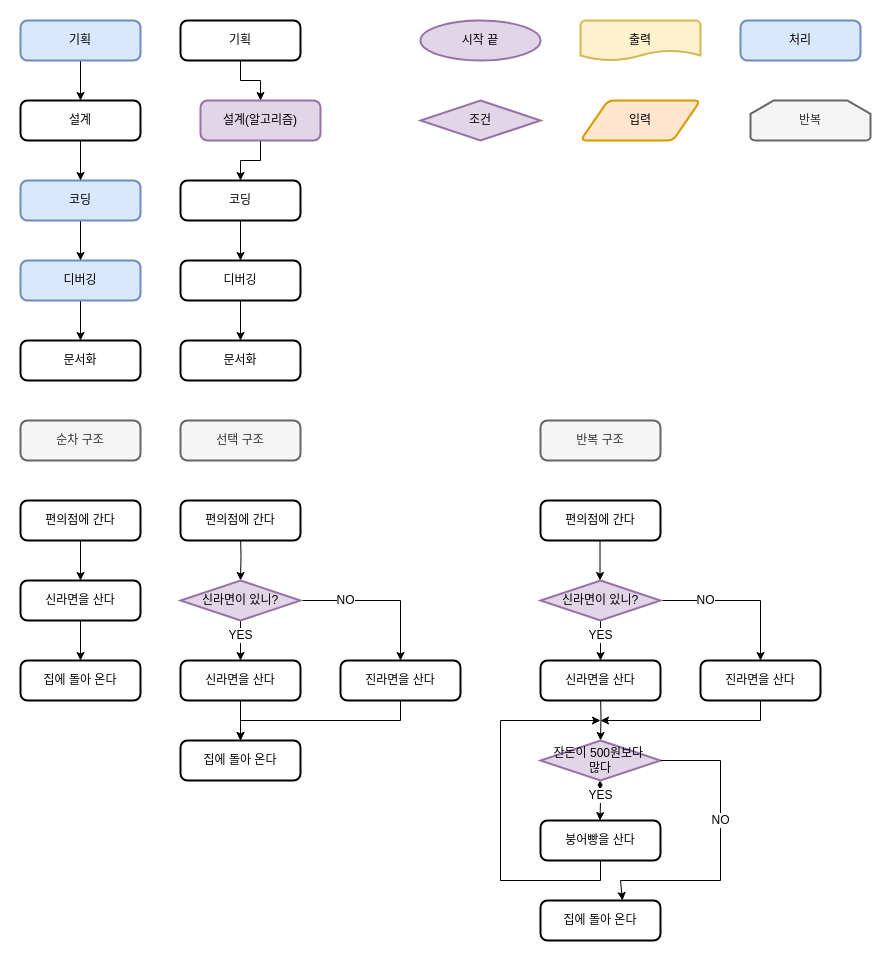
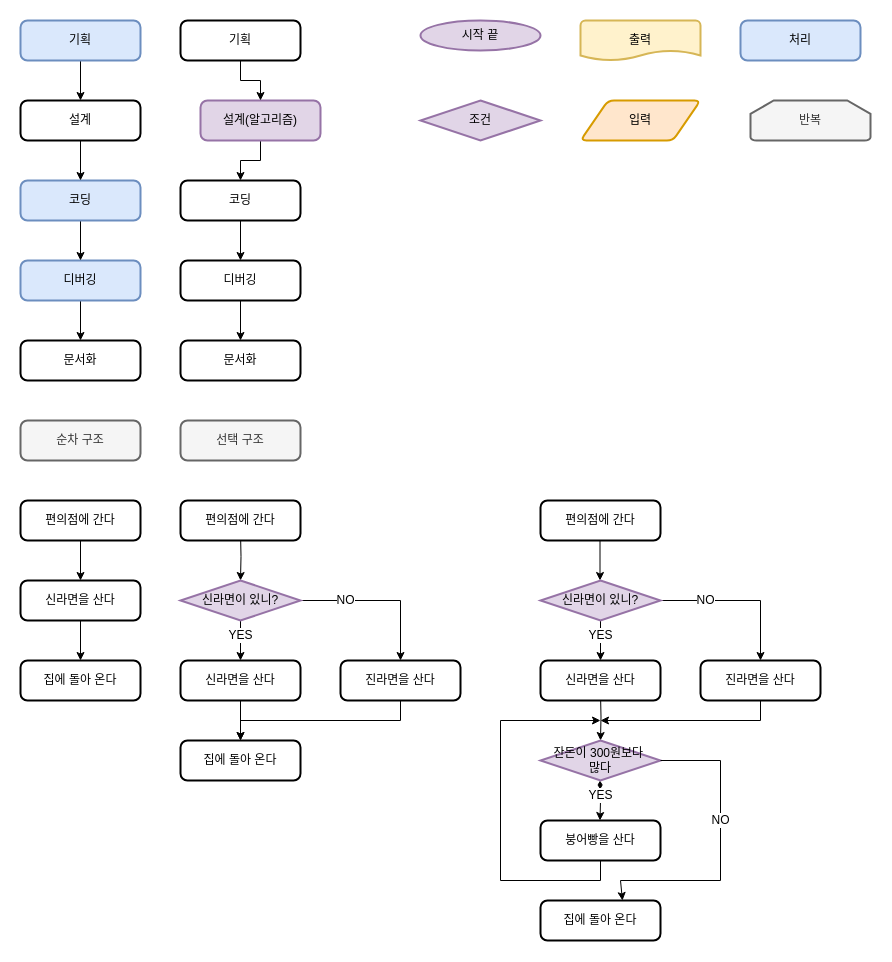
  <mxCell id="0" />
  <mxCell id="1" parent="0" />
  <mxCell id="2" value="" style="edgeStyle=orthogonalEdgeStyle;rounded=0;orthogonalLoop=1;jettySize=auto;html=1;startArrow=diamondThin;startFill=1;entryX=0.5;entryY=0;entryDx=0;entryDy=0;entryPerimeter=0;" edge="1" parent="1"><mxGeometry relative="1" as="geometry"><mxPoint x="599.5" y="531" as="sourcePoint" /><mxPoint x="599.5" y="580" as="targetPoint" /><Array as="points" /></mxGeometry></mxCell>
  <mxCell id="3" value="문서화" style="rounded=1;whiteSpace=wrap;html=1;absoluteArcSize=1;arcSize=14;strokeWidth=2;" vertex="1" parent="1"><mxGeometry x="20" y="340" width="120" height="40" as="geometry" /></mxCell>
  <mxCell id="4" value="" style="edgeStyle=orthogonalEdgeStyle;rounded=0;orthogonalLoop=1;jettySize=auto;html=1;" edge="1" parent="1" source="5" target="3"><mxGeometry relative="1" as="geometry" /></mxCell>
  <mxCell id="5" value="디버깅" style="rounded=1;whiteSpace=wrap;html=1;absoluteArcSize=1;arcSize=14;strokeWidth=2;fillColor=#dae8fc;strokeColor=#6c8ebf;" vertex="1" parent="1"><mxGeometry x="20" y="260" width="120" height="40" as="geometry" /></mxCell>
  <mxCell id="6" value="" style="edgeStyle=orthogonalEdgeStyle;rounded=0;orthogonalLoop=1;jettySize=auto;html=1;" edge="1" parent="1" source="7" target="5"><mxGeometry relative="1" as="geometry" /></mxCell>
  <mxCell id="7" value="코딩" style="rounded=1;whiteSpace=wrap;html=1;absoluteArcSize=1;arcSize=14;strokeWidth=2;fillColor=#dae8fc;strokeColor=#6c8ebf;" vertex="1" parent="1"><mxGeometry x="20" y="180" width="120" height="40" as="geometry" /></mxCell>
  <mxCell id="8" value="" style="edgeStyle=orthogonalEdgeStyle;rounded=0;orthogonalLoop=1;jettySize=auto;html=1;" edge="1" parent="1" source="9" target="7"><mxGeometry relative="1" as="geometry" /></mxCell>
  <mxCell id="9" value="설계" style="rounded=1;whiteSpace=wrap;html=1;absoluteArcSize=1;arcSize=14;strokeWidth=2;" vertex="1" parent="1"><mxGeometry x="20" y="100" width="120" height="40" as="geometry" /></mxCell>
  <mxCell id="10" value="" style="edgeStyle=orthogonalEdgeStyle;rounded=0;orthogonalLoop=1;jettySize=auto;html=1;" edge="1" parent="1" source="11" target="9"><mxGeometry relative="1" as="geometry" /></mxCell>
  <mxCell id="11" value="기획" style="rounded=1;whiteSpace=wrap;html=1;absoluteArcSize=1;arcSize=14;strokeWidth=2;fillColor=#dae8fc;strokeColor=#6c8ebf;" vertex="1" parent="1"><mxGeometry x="20" y="20" width="120" height="40" as="geometry" /></mxCell>
  <mxCell id="12" value="문서화" style="rounded=1;whiteSpace=wrap;html=1;absoluteArcSize=1;arcSize=14;strokeWidth=2;" vertex="1" parent="1"><mxGeometry x="180" y="340" width="120" height="40" as="geometry" /></mxCell>
  <mxCell id="13" value="" style="edgeStyle=orthogonalEdgeStyle;rounded=0;orthogonalLoop=1;jettySize=auto;html=1;" edge="1" parent="1" source="14" target="12"><mxGeometry relative="1" as="geometry" /></mxCell>
  <mxCell id="14" value="디버깅" style="rounded=1;whiteSpace=wrap;html=1;absoluteArcSize=1;arcSize=14;strokeWidth=2;" vertex="1" parent="1"><mxGeometry x="180" y="260" width="120" height="40" as="geometry" /></mxCell>
  <mxCell id="15" value="" style="edgeStyle=orthogonalEdgeStyle;rounded=0;orthogonalLoop=1;jettySize=auto;html=1;" edge="1" parent="1" source="16" target="14"><mxGeometry relative="1" as="geometry" /></mxCell>
  <mxCell id="16" value="코딩" style="rounded=1;whiteSpace=wrap;html=1;absoluteArcSize=1;arcSize=14;strokeWidth=2;" vertex="1" parent="1"><mxGeometry x="180" y="180" width="120" height="40" as="geometry" /></mxCell>
  <mxCell id="17" value="" style="edgeStyle=orthogonalEdgeStyle;rounded=0;orthogonalLoop=1;jettySize=auto;html=1;" edge="1" parent="1" source="18" target="16"><mxGeometry relative="1" as="geometry" /></mxCell>
  <mxCell id="18" value="설계(알고리즘)" style="rounded=1;whiteSpace=wrap;html=1;absoluteArcSize=1;arcSize=14;strokeWidth=2;fillColor=#e1d5e7;strokeColor=#9673a6;" vertex="1" parent="1"><mxGeometry x="200" y="100" width="120" height="40" as="geometry" /></mxCell>
  <mxCell id="19" value="" style="edgeStyle=orthogonalEdgeStyle;rounded=0;orthogonalLoop=1;jettySize=auto;html=1;" edge="1" parent="1" source="20" target="18"><mxGeometry relative="1" as="geometry" /></mxCell>
  <mxCell id="20" value="기획" style="rounded=1;whiteSpace=wrap;html=1;absoluteArcSize=1;arcSize=14;strokeWidth=2;" vertex="1" parent="1"><mxGeometry x="180" y="20" width="120" height="40" as="geometry" /></mxCell>
  <mxCell id="21" value="집에 돌아 온다" style="rounded=1;whiteSpace=wrap;html=1;absoluteArcSize=1;arcSize=14;strokeWidth=2;" vertex="1" parent="1"><mxGeometry x="20" y="660" width="120" height="40" as="geometry" /></mxCell>
  <mxCell id="22" value="" style="edgeStyle=orthogonalEdgeStyle;rounded=0;orthogonalLoop=1;jettySize=auto;html=1;" edge="1" parent="1" source="23" target="21"><mxGeometry relative="1" as="geometry" /></mxCell>
  <mxCell id="23" value="신라면을 산다" style="rounded=1;whiteSpace=wrap;html=1;absoluteArcSize=1;arcSize=14;strokeWidth=2;" vertex="1" parent="1"><mxGeometry x="20" y="580" width="120" height="40" as="geometry" /></mxCell>
  <mxCell id="24" value="" style="edgeStyle=orthogonalEdgeStyle;rounded=0;orthogonalLoop=1;jettySize=auto;html=1;" edge="1" parent="1" source="25" target="23"><mxGeometry relative="1" as="geometry" /></mxCell>
  <mxCell id="25" value="편의점에 간다" style="rounded=1;whiteSpace=wrap;html=1;absoluteArcSize=1;arcSize=14;strokeWidth=2;" vertex="1" parent="1"><mxGeometry x="20" y="500" width="120" height="40" as="geometry" /></mxCell>
  <mxCell id="26" value="순차 구조" style="rounded=1;whiteSpace=wrap;html=1;absoluteArcSize=1;arcSize=14;strokeWidth=2;fillColor=#f5f5f5;fontColor=#333333;strokeColor=#666666;" vertex="1" parent="1"><mxGeometry x="20" y="420" width="120" height="40" as="geometry" /></mxCell>
  <mxCell id="27" value="선택 구조" style="rounded=1;whiteSpace=wrap;html=1;absoluteArcSize=1;arcSize=14;strokeWidth=2;fillColor=#f5f5f5;fontColor=#333333;strokeColor=#666666;" vertex="1" parent="1"><mxGeometry x="180" y="420" width="120" height="40" as="geometry" /></mxCell>
  <mxCell id="28" value="" style="edgeStyle=orthogonalEdgeStyle;rounded=0;orthogonalLoop=1;jettySize=auto;html=1;startArrow=diamondThin;startFill=1;entryX=0.5;entryY=0;entryDx=0;entryDy=0;entryPerimeter=0;" edge="1" parent="1" target="32"><mxGeometry relative="1" as="geometry"><mxPoint x="240" y="531" as="sourcePoint" /><mxPoint x="240" y="571" as="targetPoint" /><Array as="points" /></mxGeometry></mxCell>
  <mxCell id="29" value="편의점에 간다" style="rounded=1;whiteSpace=wrap;html=1;absoluteArcSize=1;arcSize=14;strokeWidth=2;" vertex="1" parent="1"><mxGeometry x="180" y="500" width="120" height="40" as="geometry" /></mxCell>
  <mxCell id="30" value="" style="edgeStyle=orthogonalEdgeStyle;rounded=0;orthogonalLoop=1;jettySize=auto;html=1;entryX=0.5;entryY=0;entryDx=0;entryDy=0;" edge="1" parent="1" source="32" target="37"><mxGeometry relative="1" as="geometry"><mxPoint x="410" y="580" as="targetPoint" /></mxGeometry></mxCell>
  <mxCell id="31" value="" style="edgeStyle=orthogonalEdgeStyle;rounded=0;orthogonalLoop=1;jettySize=auto;html=1;" edge="1" parent="1" source="32" target="35"><mxGeometry relative="1" as="geometry" /></mxCell>
  <mxCell id="32" value="신라면이 있니?" style="strokeWidth=2;html=1;shape=mxgraph.flowchart.decision;whiteSpace=wrap;fillColor=#e1d5e7;strokeColor=#9673a6;" vertex="1" parent="1"><mxGeometry x="180" y="580" width="120" height="40" as="geometry" /></mxCell>
  <mxCell id="33" value="" style="edgeStyle=orthogonalEdgeStyle;rounded=0;orthogonalLoop=1;jettySize=auto;html=1;" edge="1" parent="1" source="35" target="36"><mxGeometry relative="1" as="geometry" /></mxCell>
  <mxCell id="34" value="" style="edgeStyle=orthogonalEdgeStyle;rounded=0;orthogonalLoop=1;jettySize=auto;html=1;" edge="1" parent="1" source="35" target="36"><mxGeometry relative="1" as="geometry" /></mxCell>
  <mxCell id="35" value="신라면을 산다" style="rounded=1;whiteSpace=wrap;html=1;absoluteArcSize=1;arcSize=14;strokeWidth=2;" vertex="1" parent="1"><mxGeometry x="180" y="660" width="120" height="40" as="geometry" /></mxCell>
  <mxCell id="36" value="집에 돌아 온다" style="rounded=1;whiteSpace=wrap;html=1;absoluteArcSize=1;arcSize=14;strokeWidth=2;" vertex="1" parent="1"><mxGeometry x="180" y="740" width="120" height="40" as="geometry" /></mxCell>
  <mxCell id="37" value="진라면을 산다" style="rounded=1;whiteSpace=wrap;html=1;absoluteArcSize=1;arcSize=14;strokeWidth=2;" vertex="1" parent="1"><mxGeometry x="340" y="660" width="120" height="40" as="geometry" /></mxCell>
  <mxCell id="38" value="YES" style="text;html=1;align=center;verticalAlign=middle;resizable=0;points=[];autosize=1;strokeColor=none;fillColor=none;labelBackgroundColor=default;" vertex="1" parent="1"><mxGeometry x="215" y="620" width="50" height="30" as="geometry" /></mxCell>
  <mxCell id="39" value="NO" style="text;html=1;align=center;verticalAlign=middle;resizable=0;points=[];autosize=1;strokeColor=none;fillColor=none;labelBackgroundColor=default;" vertex="1" parent="1"><mxGeometry x="325" y="585" width="40" height="30" as="geometry" /></mxCell>
- <mxCell id="40" value="반복 구조" style="rounded=1;whiteSpace=wrap;html=1;absoluteArcSize=1;arcSize=14;strokeWidth=2;fillColor=#f5f5f5;fontColor=#333333;strokeColor=#666666;" vertex="1" parent="1"><mxGeometry x="540" y="420" width="120" height="40" as="geometry" /></mxCell>
  <mxCell id="41" value="편의점에 간다" style="rounded=1;whiteSpace=wrap;html=1;absoluteArcSize=1;arcSize=14;strokeWidth=2;" vertex="1" parent="1"><mxGeometry x="540" y="500" width="120" height="40" as="geometry" /></mxCell>
  <mxCell id="42" value="" style="edgeStyle=orthogonalEdgeStyle;rounded=0;orthogonalLoop=1;jettySize=auto;html=1;entryX=0.5;entryY=0;entryDx=0;entryDy=0;" edge="1" parent="1" source="44" target="47"><mxGeometry relative="1" as="geometry"><mxPoint x="770" y="580" as="targetPoint" /></mxGeometry></mxCell>
  <mxCell id="43" value="" style="edgeStyle=orthogonalEdgeStyle;rounded=0;orthogonalLoop=1;jettySize=auto;html=1;" edge="1" parent="1" source="44" target="46"><mxGeometry relative="1" as="geometry" /></mxCell>
  <mxCell id="44" value="신라면이 있니?" style="strokeWidth=2;html=1;shape=mxgraph.flowchart.decision;whiteSpace=wrap;fillColor=#e1d5e7;strokeColor=#9673a6;" vertex="1" parent="1"><mxGeometry x="540" y="580" width="120" height="40" as="geometry" /></mxCell>
  <mxCell id="45" value="" style="edgeStyle=orthogonalEdgeStyle;rounded=0;orthogonalLoop=1;jettySize=auto;html=1;startArrow=diamondThin;startFill=1;entryX=0.5;entryY=0;entryDx=0;entryDy=0;entryPerimeter=0;" edge="1" parent="1" target="51"><mxGeometry relative="1" as="geometry"><mxPoint x="600" y="692" as="sourcePoint" /><mxPoint x="600" y="732" as="targetPoint" /></mxGeometry></mxCell>
  <mxCell id="46" value="신라면을 산다" style="rounded=1;whiteSpace=wrap;html=1;absoluteArcSize=1;arcSize=14;strokeWidth=2;" vertex="1" parent="1"><mxGeometry x="540" y="660" width="120" height="40" as="geometry" /></mxCell>
  <mxCell id="47" value="진라면을 산다" style="rounded=1;whiteSpace=wrap;html=1;absoluteArcSize=1;arcSize=14;strokeWidth=2;" vertex="1" parent="1"><mxGeometry x="700" y="660" width="120" height="40" as="geometry" /></mxCell>
  <mxCell id="48" value="YES" style="text;html=1;align=center;verticalAlign=middle;resizable=0;points=[];autosize=1;strokeColor=none;fillColor=none;labelBackgroundColor=default;" vertex="1" parent="1"><mxGeometry x="575" y="620" width="50" height="30" as="geometry" /></mxCell>
  <mxCell id="49" value="NO" style="text;html=1;align=center;verticalAlign=middle;resizable=0;points=[];autosize=1;strokeColor=none;fillColor=none;labelBackgroundColor=default;" vertex="1" parent="1"><mxGeometry x="685" y="585" width="40" height="30" as="geometry" /></mxCell>
  <mxCell id="50" value="" style="edgeStyle=orthogonalEdgeStyle;rounded=0;orthogonalLoop=1;jettySize=auto;html=1;startArrow=diamondThin;startFill=1;" edge="1" parent="1"><mxGeometry relative="1" as="geometry"><mxPoint x="599.5" y="780" as="sourcePoint" /><mxPoint x="599.5" y="820" as="targetPoint" /></mxGeometry></mxCell>
- <mxCell id="51" value="잔돈이 500원보다&amp;nbsp;&lt;br&gt;많다" style="strokeWidth=2;html=1;shape=mxgraph.flowchart.decision;whiteSpace=wrap;fillColor=#e1d5e7;strokeColor=#9673a6;" vertex="1" parent="1"><mxGeometry x="540" y="740" width="120" height="40" as="geometry" /></mxCell>
+ <mxCell id="51" value="잔돈이 300원보다&amp;nbsp;&lt;br&gt;많다" style="strokeWidth=2;html=1;shape=mxgraph.flowchart.decision;whiteSpace=wrap;fillColor=#e1d5e7;strokeColor=#9673a6;" vertex="1" parent="1"><mxGeometry x="540" y="740" width="120" height="40" as="geometry" /></mxCell>
  <mxCell id="52" value="붕어빵을 산다" style="rounded=1;whiteSpace=wrap;html=1;absoluteArcSize=1;arcSize=14;strokeWidth=2;" vertex="1" parent="1"><mxGeometry x="540" y="820" width="120" height="40" as="geometry" /></mxCell>
  <mxCell id="53" value="집에 돌아 온다" style="rounded=1;whiteSpace=wrap;html=1;absoluteArcSize=1;arcSize=14;strokeWidth=2;" vertex="1" parent="1"><mxGeometry x="540" y="900" width="120" height="40" as="geometry" /></mxCell>
  <mxCell id="54" value="" style="endArrow=none;html=1;rounded=0;" edge="1" parent="1"><mxGeometry width="50" height="50" relative="1" as="geometry"><mxPoint x="240" y="720" as="sourcePoint" /><mxPoint x="400" y="700" as="targetPoint" /><Array as="points"><mxPoint x="400" y="720" /></Array></mxGeometry></mxCell>
  <mxCell id="55" value="" style="endArrow=classic;html=1;rounded=0;exitX=1;exitY=0.5;exitDx=0;exitDy=0;exitPerimeter=0;entryX=0.683;entryY=0;entryDx=0;entryDy=0;entryPerimeter=0;" edge="1" parent="1" source="51" target="53"><mxGeometry width="50" height="50" relative="1" as="geometry"><mxPoint x="600" y="730" as="sourcePoint" /><mxPoint x="620" y="880" as="targetPoint" /><Array as="points"><mxPoint x="720" y="760" /><mxPoint x="720" y="880" /><mxPoint x="620" y="880" /></Array></mxGeometry></mxCell>
  <mxCell id="56" value="" style="endArrow=classic;html=1;rounded=0;exitX=0.5;exitY=1;exitDx=0;exitDy=0;" edge="1" parent="1" source="52"><mxGeometry width="50" height="50" relative="1" as="geometry"><mxPoint x="600" y="730" as="sourcePoint" /><mxPoint x="600" y="720" as="targetPoint" /><Array as="points"><mxPoint x="600" y="880" /><mxPoint x="500" y="880" /><mxPoint x="500" y="720" /></Array></mxGeometry></mxCell>
  <mxCell id="57" value="" style="endArrow=classic;html=1;rounded=0;exitX=0.5;exitY=1;exitDx=0;exitDy=0;" edge="1" parent="1" source="47"><mxGeometry width="50" height="50" relative="1" as="geometry"><mxPoint x="600" y="730" as="sourcePoint" /><mxPoint x="600" y="720" as="targetPoint" /><Array as="points"><mxPoint x="760" y="720" /></Array></mxGeometry></mxCell>
  <mxCell id="58" value="YES" style="text;html=1;align=center;verticalAlign=middle;resizable=0;points=[];autosize=1;strokeColor=none;fillColor=none;labelBackgroundColor=default;" vertex="1" parent="1"><mxGeometry x="575" y="780" width="50" height="30" as="geometry" /></mxCell>
  <mxCell id="59" value="NO" style="text;html=1;align=center;verticalAlign=middle;resizable=0;points=[];autosize=1;strokeColor=none;fillColor=none;labelBackgroundColor=default;" vertex="1" parent="1"><mxGeometry x="700" y="805" width="40" height="30" as="geometry" /></mxCell>
- <mxCell id="60" value="시작 끝" style="strokeWidth=2;html=1;shape=mxgraph.flowchart.start_2;whiteSpace=wrap;labelBackgroundColor=none;fillColor=#e1d5e7;strokeColor=#9673a6;" vertex="1" parent="1"><mxGeometry x="420" y="20" width="120" height="40" as="geometry" /></mxCell>
+ <mxCell id="60" value="시작 끝" style="strokeWidth=2;html=1;shape=mxgraph.flowchart.start_2;whiteSpace=wrap;labelBackgroundColor=none;fillColor=#e1d5e7;strokeColor=#9673a6;" vertex="1" parent="1"><mxGeometry x="420" y="20" width="120" height="30" as="geometry" /></mxCell>
  <mxCell id="61" value="조건" style="strokeWidth=2;html=1;shape=mxgraph.flowchart.decision;whiteSpace=wrap;fillColor=#e1d5e7;strokeColor=#9673a6;" vertex="1" parent="1"><mxGeometry x="420" y="100" width="120" height="40" as="geometry" /></mxCell>
  <mxCell id="62" value="출력" style="strokeWidth=2;html=1;shape=mxgraph.flowchart.document2;whiteSpace=wrap;size=0.25;labelBackgroundColor=none;fillColor=#fff2cc;strokeColor=#d6b656;" vertex="1" parent="1"><mxGeometry x="580" y="20" width="120" height="40" as="geometry" /></mxCell>
  <mxCell id="63" value="처리" style="rounded=1;whiteSpace=wrap;html=1;absoluteArcSize=1;arcSize=14;strokeWidth=2;labelBackgroundColor=none;fillColor=#dae8fc;strokeColor=#6c8ebf;" vertex="1" parent="1"><mxGeometry x="740" y="20" width="120" height="40" as="geometry" /></mxCell>
  <mxCell id="64" value="입력" style="shape=parallelogram;html=1;strokeWidth=2;perimeter=parallelogramPerimeter;whiteSpace=wrap;rounded=1;arcSize=12;size=0.23;labelBackgroundColor=none;fillColor=#ffe6cc;strokeColor=#d79b00;" vertex="1" parent="1"><mxGeometry x="580" y="100" width="120" height="40" as="geometry" /></mxCell>
  <mxCell id="65" value="반복" style="strokeWidth=2;html=1;shape=mxgraph.flowchart.loop_limit;whiteSpace=wrap;labelBackgroundColor=none;fillColor=#f5f5f5;fontColor=#333333;strokeColor=#666666;" vertex="1" parent="1"><mxGeometry x="750" y="100" width="120" height="40" as="geometry" /></mxCell>
